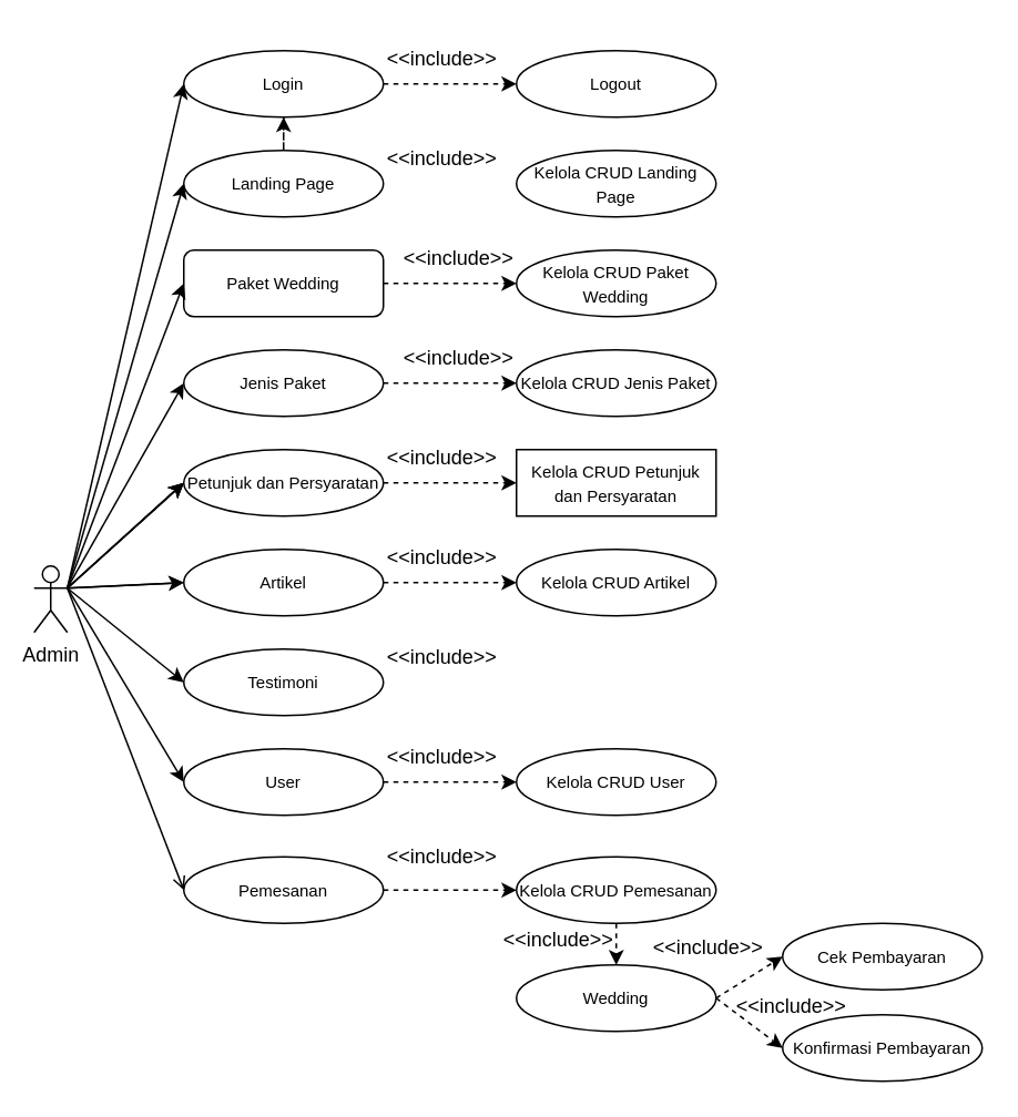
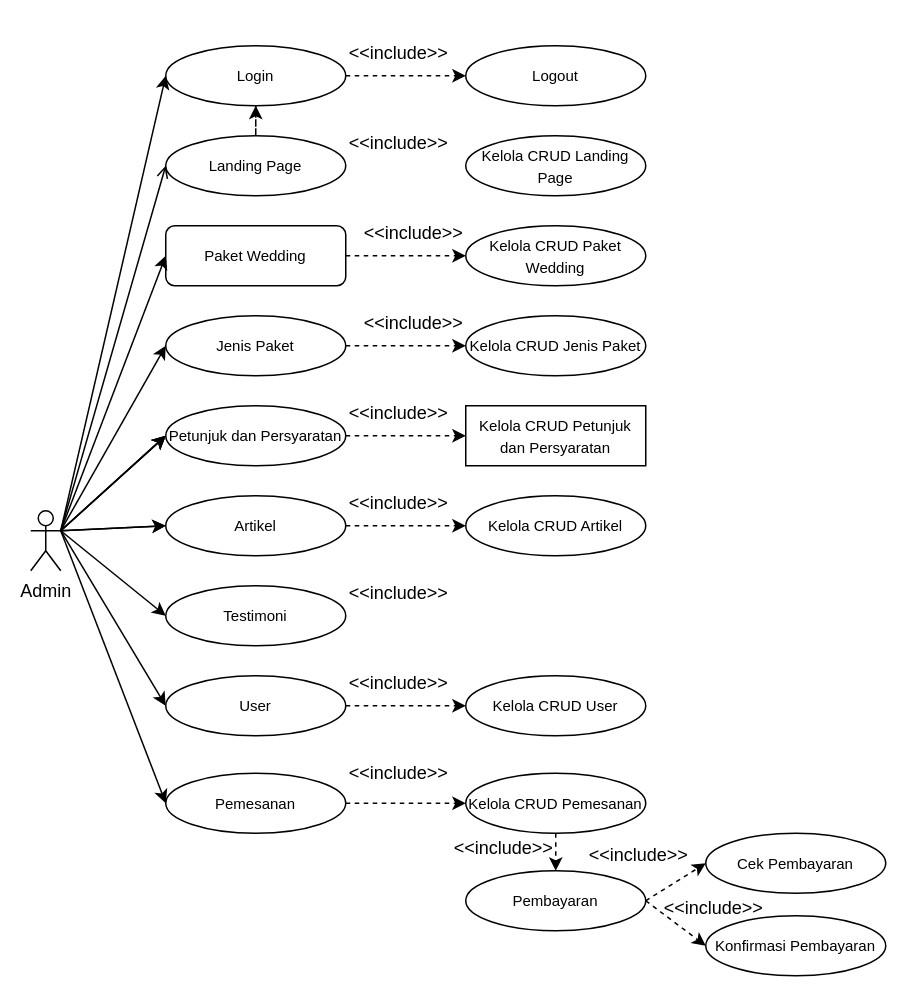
  <mxCell id="0" />
  <mxCell id="1" parent="0" />
  <mxCell id="2" value="Admin" style="shape=umlActor;verticalLabelPosition=bottom;verticalAlign=top;html=1;" parent="1" vertex="1"><mxGeometry x="20" y="340" width="20" height="40" as="geometry" /></mxCell>
  <mxCell id="3" value="" style="edgeStyle=orthogonalEdgeStyle;rounded=0;orthogonalLoop=1;jettySize=auto;html=1;dashed=1;" edge="1" parent="1" source="4" target="32"><mxGeometry relative="1" as="geometry" /></mxCell>
  <mxCell id="4" value="&lt;font style=&quot;font-size: 10px;&quot;&gt;Landing Page&lt;/font&gt;" style="ellipse;whiteSpace=wrap;html=1;" parent="1" vertex="1"><mxGeometry x="110" y="90" width="120" height="40" as="geometry" /></mxCell>
  <mxCell id="5" value="" style="edgeStyle=orthogonalEdgeStyle;rounded=0;orthogonalLoop=1;jettySize=auto;html=1;dashed=1;" edge="1" parent="1" source="6" target="36"><mxGeometry relative="1" as="geometry" /></mxCell>
  <mxCell id="6" value="&lt;font style=&quot;font-size: 10px;&quot;&gt;Paket Wedding&lt;/font&gt;" style="whiteSpace=wrap;html=1;rounded=1;" parent="1" vertex="1"><mxGeometry x="110" y="150" width="120" height="40" as="geometry" /></mxCell>
  <mxCell id="7" value="" style="edgeStyle=orthogonalEdgeStyle;rounded=0;orthogonalLoop=1;jettySize=auto;html=1;dashed=1;" edge="1" parent="1" source="8" target="37"><mxGeometry relative="1" as="geometry" /></mxCell>
  <mxCell id="8" value="&lt;font style=&quot;font-size: 10px;&quot;&gt;Jenis Paket&lt;/font&gt;" style="ellipse;whiteSpace=wrap;html=1;" parent="1" vertex="1"><mxGeometry x="110" y="210" width="120" height="40" as="geometry" /></mxCell>
  <mxCell id="9" value="" style="edgeStyle=orthogonalEdgeStyle;rounded=0;orthogonalLoop=1;jettySize=auto;html=1;dashed=1;" edge="1" parent="1" source="10" target="40"><mxGeometry relative="1" as="geometry" /></mxCell>
  <mxCell id="10" value="&lt;font style=&quot;font-size: 10px;&quot;&gt;User&lt;/font&gt;" style="ellipse;whiteSpace=wrap;html=1;" parent="1" vertex="1"><mxGeometry x="110" y="450" width="120" height="40" as="geometry" /></mxCell>
  <mxCell id="11" value="" style="edgeStyle=orthogonalEdgeStyle;rounded=0;orthogonalLoop=1;jettySize=auto;html=1;dashed=1;" edge="1" parent="1" source="12" target="38"><mxGeometry relative="1" as="geometry" /></mxCell>
  <mxCell id="12" value="&lt;font style=&quot;font-size: 10px;&quot;&gt;Petunjuk dan Persyaratan&lt;/font&gt;" style="ellipse;whiteSpace=wrap;html=1;" parent="1" vertex="1"><mxGeometry x="110" y="270" width="120" height="40" as="geometry" /></mxCell>
  <mxCell id="13" value="&lt;font style=&quot;font-size: 10px;&quot;&gt;Testimoni&lt;/font&gt;" style="ellipse;whiteSpace=wrap;html=1;" parent="1" vertex="1"><mxGeometry x="110" y="390" width="120" height="40" as="geometry" /></mxCell>
  <mxCell id="14" value="" style="edgeStyle=orthogonalEdgeStyle;rounded=0;orthogonalLoop=1;jettySize=auto;html=1;dashed=1;" edge="1" parent="1" source="15" target="39"><mxGeometry relative="1" as="geometry" /></mxCell>
  <mxCell id="15" value="&lt;font style=&quot;font-size: 10px;&quot;&gt;Artikel&lt;/font&gt;" style="ellipse;whiteSpace=wrap;html=1;" parent="1" vertex="1"><mxGeometry x="110" y="330" width="120" height="40" as="geometry" /></mxCell>
- <mxCell id="16" value="&lt;font style=&quot;font-size: 10px;&quot;&gt;Wedding&lt;/font&gt;" style="ellipse;whiteSpace=wrap;html=1;" parent="1" vertex="1"><mxGeometry x="310" y="580" width="120" height="40" as="geometry" /></mxCell>
+ <mxCell id="16" value="&lt;font style=&quot;font-size: 10px;&quot;&gt;Pembayaran&lt;/font&gt;" style="ellipse;whiteSpace=wrap;html=1;" parent="1" vertex="1"><mxGeometry x="310" y="580" width="120" height="40" as="geometry" /></mxCell>
  <mxCell id="17" value="" style="endArrow=classic;html=1;rounded=0;entryX=0;entryY=0.5;entryDx=0;entryDy=0;exitX=1;exitY=0.333;exitDx=0;exitDy=0;exitPerimeter=0;" parent="1" source="2" target="10" edge="1"><mxGeometry width="50" height="50" relative="1" as="geometry"><mxPoint x="20" y="530" as="sourcePoint" /><mxPoint x="70" y="480" as="targetPoint" /></mxGeometry></mxCell>
  <mxCell id="18" value="" style="endArrow=classic;html=1;rounded=0;exitX=0.5;exitY=1;exitDx=0;exitDy=0;dashed=1;" parent="1" source="41" edge="1"><mxGeometry width="50" height="50" relative="1" as="geometry"><mxPoint x="30" y="533" as="sourcePoint" /><mxPoint x="370" y="580" as="targetPoint" /></mxGeometry></mxCell>
  <mxCell id="19" value="" style="endArrow=classic;html=1;rounded=0;entryX=0;entryY=0.5;entryDx=0;entryDy=0;exitX=1;exitY=0.333;exitDx=0;exitDy=0;exitPerimeter=0;" parent="1" source="2" target="13" edge="1"><mxGeometry width="50" height="50" relative="1" as="geometry"><mxPoint x="30" y="533" as="sourcePoint" /><mxPoint x="120" y="540" as="targetPoint" /></mxGeometry></mxCell>
- <mxCell id="20" value="" style="endArrow=classic;html=1;rounded=0;entryX=0;entryY=0.5;entryDx=0;entryDy=0;exitX=1;exitY=0.333;exitDx=0;exitDy=0;exitPerimeter=0;" parent="1" source="2" target="4" edge="1"><mxGeometry width="50" height="50" relative="1" as="geometry"><mxPoint x="10" y="500" as="sourcePoint" /><mxPoint x="120" y="120" as="targetPoint" /></mxGeometry></mxCell>
+ <mxCell id="20" value="" style="endArrow=open;html=1;rounded=0;entryX=0;entryY=0.5;entryDx=0;entryDy=0;exitX=1;exitY=0.333;exitDx=0;exitDy=0;exitPerimeter=0;" parent="1" source="2" target="4" edge="1"><mxGeometry width="50" height="50" relative="1" as="geometry"><mxPoint x="10" y="500" as="sourcePoint" /><mxPoint x="120" y="120" as="targetPoint" /></mxGeometry></mxCell>
  <mxCell id="21" value="" style="endArrow=classic;html=1;rounded=0;entryX=0;entryY=0.5;entryDx=0;entryDy=0;exitX=1;exitY=0.333;exitDx=0;exitDy=0;exitPerimeter=0;" parent="1" source="2" target="6" edge="1"><mxGeometry width="50" height="50" relative="1" as="geometry"><mxPoint x="30" y="253" as="sourcePoint" /><mxPoint x="120" y="180" as="targetPoint" /></mxGeometry></mxCell>
  <mxCell id="22" value="" style="endArrow=classic;html=1;rounded=0;entryX=0;entryY=0.5;entryDx=0;entryDy=0;exitX=1;exitY=0.333;exitDx=0;exitDy=0;exitPerimeter=0;" parent="1" source="2" target="8" edge="1"><mxGeometry width="50" height="50" relative="1" as="geometry"><mxPoint x="10" y="500" as="sourcePoint" /><mxPoint x="120" y="240" as="targetPoint" /></mxGeometry></mxCell>
  <mxCell id="23" value="" style="endArrow=classic;html=1;rounded=0;entryX=0;entryY=0.5;entryDx=0;entryDy=0;exitX=1;exitY=0.333;exitDx=0;exitDy=0;exitPerimeter=0;" parent="1" source="2" target="12" edge="1"><mxGeometry width="50" height="50" relative="1" as="geometry"><mxPoint x="10" y="500" as="sourcePoint" /><mxPoint x="120" y="300" as="targetPoint" /></mxGeometry></mxCell>
  <mxCell id="24" value="" style="endArrow=classic;html=1;rounded=0;entryX=0;entryY=0.5;entryDx=0;entryDy=0;exitX=1;exitY=0.333;exitDx=0;exitDy=0;exitPerimeter=0;" parent="1" source="2" target="15" edge="1"><mxGeometry width="50" height="50" relative="1" as="geometry"><mxPoint x="10" y="500" as="sourcePoint" /><mxPoint x="120" y="360" as="targetPoint" /></mxGeometry></mxCell>
  <mxCell id="25" value="" style="endArrow=classic;html=1;rounded=0;entryX=0;entryY=0.5;entryDx=0;entryDy=0;exitX=1;exitY=0.333;exitDx=0;exitDy=0;exitPerimeter=0;" parent="1" source="2" edge="1"><mxGeometry width="50" height="50" relative="1" as="geometry"><mxPoint x="10" y="500" as="sourcePoint" /><mxPoint x="110" y="350" as="targetPoint" /></mxGeometry></mxCell>
  <mxCell id="26" value="" style="endArrow=classic;html=1;rounded=0;entryX=0;entryY=0.5;entryDx=0;entryDy=0;exitX=1;exitY=0.333;exitDx=0;exitDy=0;exitPerimeter=0;" parent="1" source="2" edge="1"><mxGeometry width="50" height="50" relative="1" as="geometry"><mxPoint x="10" y="500" as="sourcePoint" /><mxPoint x="110" y="290" as="targetPoint" /></mxGeometry></mxCell>
  <mxCell id="27" value="" style="endArrow=classic;html=1;rounded=0;entryX=0;entryY=0.5;entryDx=0;entryDy=0;exitX=1;exitY=0.333;exitDx=0;exitDy=0;exitPerimeter=0;" parent="1" source="2" edge="1"><mxGeometry width="50" height="50" relative="1" as="geometry"><mxPoint x="10" y="500" as="sourcePoint" /><mxPoint x="110" y="290" as="targetPoint" /></mxGeometry></mxCell>
  <mxCell id="28" value="" style="edgeStyle=orthogonalEdgeStyle;rounded=0;orthogonalLoop=1;jettySize=auto;html=1;dashed=1;" edge="1" parent="1" source="29" target="41"><mxGeometry relative="1" as="geometry" /></mxCell>
  <mxCell id="29" value="&lt;font style=&quot;font-size: 10px;&quot;&gt;Pemesanan&lt;/font&gt;" style="ellipse;whiteSpace=wrap;html=1;" parent="1" vertex="1"><mxGeometry x="110" y="515" width="120" height="40" as="geometry" /></mxCell>
- <mxCell id="30" value="" style="endArrow=open;html=1;rounded=0;entryX=0;entryY=0.5;entryDx=0;entryDy=0;exitX=1;exitY=0.333;exitDx=0;exitDy=0;exitPerimeter=0;" edge="1" parent="1" source="2" target="29"><mxGeometry width="50" height="50" relative="1" as="geometry"><mxPoint x="50" y="363" as="sourcePoint" /><mxPoint x="120" y="480" as="targetPoint" /></mxGeometry></mxCell>
+ <mxCell id="30" value="" style="endArrow=classic;html=1;rounded=0;entryX=0;entryY=0.5;entryDx=0;entryDy=0;exitX=1;exitY=0.333;exitDx=0;exitDy=0;exitPerimeter=0;" edge="1" parent="1" source="2" target="29"><mxGeometry width="50" height="50" relative="1" as="geometry"><mxPoint x="50" y="363" as="sourcePoint" /><mxPoint x="120" y="480" as="targetPoint" /></mxGeometry></mxCell>
  <mxCell id="31" value="" style="edgeStyle=orthogonalEdgeStyle;rounded=0;orthogonalLoop=1;jettySize=auto;html=1;dashed=1;" edge="1" parent="1" source="32" target="34"><mxGeometry relative="1" as="geometry" /></mxCell>
  <mxCell id="32" value="&lt;font style=&quot;font-size: 10px;&quot;&gt;Login&lt;/font&gt;" style="ellipse;whiteSpace=wrap;html=1;" vertex="1" parent="1"><mxGeometry x="110" y="30" width="120" height="40" as="geometry" /></mxCell>
  <mxCell id="33" value="" style="endArrow=classic;html=1;rounded=0;entryX=0;entryY=0.5;entryDx=0;entryDy=0;exitX=1;exitY=0.333;exitDx=0;exitDy=0;exitPerimeter=0;" edge="1" parent="1" source="2" target="32"><mxGeometry width="50" height="50" relative="1" as="geometry"><mxPoint x="50" y="363" as="sourcePoint" /><mxPoint x="120" y="120" as="targetPoint" /></mxGeometry></mxCell>
  <mxCell id="34" value="&lt;font style=&quot;font-size: 10px;&quot;&gt;Logout&lt;/font&gt;" style="ellipse;whiteSpace=wrap;html=1;" vertex="1" parent="1"><mxGeometry x="310" y="30" width="120" height="40" as="geometry" /></mxCell>
  <mxCell id="35" value="&lt;font style=&quot;font-size: 10px;&quot;&gt;Kelola CRUD Landing Page&lt;/font&gt;" style="ellipse;whiteSpace=wrap;html=1;" vertex="1" parent="1"><mxGeometry x="310" y="90" width="120" height="40" as="geometry" /></mxCell>
  <mxCell id="36" value="&lt;font style=&quot;font-size: 10px;&quot;&gt;Kelola CRUD Paket Wedding&lt;/font&gt;" style="ellipse;whiteSpace=wrap;html=1;" vertex="1" parent="1"><mxGeometry x="310" y="150" width="120" height="40" as="geometry" /></mxCell>
  <mxCell id="37" value="&lt;font style=&quot;font-size: 10px;&quot;&gt;Kelola CRUD Jenis Paket&lt;/font&gt;" style="ellipse;whiteSpace=wrap;html=1;" vertex="1" parent="1"><mxGeometry x="310" y="210" width="120" height="40" as="geometry" /></mxCell>
  <mxCell id="38" value="&lt;font style=&quot;font-size: 10px;&quot;&gt;Kelola CRUD Petunjuk dan Persyaratan&lt;/font&gt;" style="whiteSpace=wrap;html=1;rounded=0;" vertex="1" parent="1"><mxGeometry x="310" y="270" width="120" height="40" as="geometry" /></mxCell>
  <mxCell id="39" value="&lt;font style=&quot;font-size: 10px;&quot;&gt;Kelola CRUD Artikel&lt;/font&gt;" style="ellipse;whiteSpace=wrap;html=1;" vertex="1" parent="1"><mxGeometry x="310" y="330" width="120" height="40" as="geometry" /></mxCell>
  <mxCell id="40" value="&lt;font style=&quot;font-size: 10px;&quot;&gt;Kelola CRUD User&lt;/font&gt;" style="ellipse;whiteSpace=wrap;html=1;" vertex="1" parent="1"><mxGeometry x="310" y="450" width="120" height="40" as="geometry" /></mxCell>
  <mxCell id="41" value="&lt;font style=&quot;font-size: 10px;&quot;&gt;Kelola CRUD Pemesanan&lt;/font&gt;" style="ellipse;whiteSpace=wrap;html=1;" vertex="1" parent="1"><mxGeometry x="310" y="515" width="120" height="40" as="geometry" /></mxCell>
  <mxCell id="42" value="&lt;font style=&quot;font-size: 10px;&quot;&gt;Cek Pembayaran&lt;/font&gt;" style="ellipse;whiteSpace=wrap;html=1;" vertex="1" parent="1"><mxGeometry x="470" y="555" width="120" height="40" as="geometry" /></mxCell>
  <mxCell id="43" value="&lt;font style=&quot;font-size: 10px;&quot;&gt;Konfirmasi Pembayaran&lt;/font&gt;" style="ellipse;whiteSpace=wrap;html=1;" vertex="1" parent="1"><mxGeometry x="470" y="610" width="120" height="40" as="geometry" /></mxCell>
  <mxCell id="44" value="" style="endArrow=classic;html=1;rounded=0;entryX=0;entryY=0.5;entryDx=0;entryDy=0;dashed=1;exitX=1;exitY=0.5;exitDx=0;exitDy=0;" edge="1" parent="1" source="16" target="42"><mxGeometry width="50" height="50" relative="1" as="geometry"><mxPoint x="230" y="600" as="sourcePoint" /><mxPoint x="280" y="550" as="targetPoint" /></mxGeometry></mxCell>
  <mxCell id="45" value="" style="endArrow=classic;html=1;rounded=0;entryX=0;entryY=0.5;entryDx=0;entryDy=0;exitX=1;exitY=0.5;exitDx=0;exitDy=0;dashed=1;" edge="1" parent="1" source="16" target="43"><mxGeometry width="50" height="50" relative="1" as="geometry"><mxPoint x="240" y="610" as="sourcePoint" /><mxPoint x="450" y="565" as="targetPoint" /></mxGeometry></mxCell>
  <mxCell id="46" value="&amp;lt;&amp;lt;include&amp;gt;&amp;gt;" style="text;html=1;align=center;verticalAlign=middle;resizable=0;points=[];autosize=1;strokeColor=none;fillColor=none;" vertex="1" parent="1"><mxGeometry x="430" y="590" width="90" height="30" as="geometry" /></mxCell>
  <mxCell id="47" value="&amp;lt;&amp;lt;include&amp;gt;&amp;gt;" style="text;html=1;align=center;verticalAlign=middle;resizable=0;points=[];autosize=1;strokeColor=none;fillColor=none;" vertex="1" parent="1"><mxGeometry x="380" y="555" width="90" height="30" as="geometry" /></mxCell>
  <mxCell id="48" value="&amp;lt;&amp;lt;include&amp;gt;&amp;gt;" style="text;html=1;align=center;verticalAlign=middle;resizable=0;points=[];autosize=1;strokeColor=none;fillColor=none;" vertex="1" parent="1"><mxGeometry x="290" y="550" width="90" height="30" as="geometry" /></mxCell>
  <mxCell id="49" value="&amp;lt;&amp;lt;include&amp;gt;&amp;gt;" style="text;html=1;align=center;verticalAlign=middle;resizable=0;points=[];autosize=1;strokeColor=none;fillColor=none;" vertex="1" parent="1"><mxGeometry x="220" y="500" width="90" height="30" as="geometry" /></mxCell>
  <mxCell id="50" value="&amp;lt;&amp;lt;include&amp;gt;&amp;gt;" style="text;html=1;align=center;verticalAlign=middle;resizable=0;points=[];autosize=1;strokeColor=none;fillColor=none;" vertex="1" parent="1"><mxGeometry x="220" y="440" width="90" height="30" as="geometry" /></mxCell>
  <mxCell id="51" value="&amp;lt;&amp;lt;include&amp;gt;&amp;gt;" style="text;html=1;align=center;verticalAlign=middle;resizable=0;points=[];autosize=1;strokeColor=none;fillColor=none;" vertex="1" parent="1"><mxGeometry x="220" y="380" width="90" height="30" as="geometry" /></mxCell>
  <mxCell id="52" value="&amp;lt;&amp;lt;include&amp;gt;&amp;gt;" style="text;html=1;align=center;verticalAlign=middle;resizable=0;points=[];autosize=1;strokeColor=none;fillColor=none;" vertex="1" parent="1"><mxGeometry x="220" y="320" width="90" height="30" as="geometry" /></mxCell>
  <mxCell id="53" value="&amp;lt;&amp;lt;include&amp;gt;&amp;gt;" style="text;html=1;align=center;verticalAlign=middle;resizable=0;points=[];autosize=1;strokeColor=none;fillColor=none;" vertex="1" parent="1"><mxGeometry x="220" y="260" width="90" height="30" as="geometry" /></mxCell>
  <mxCell id="54" value="&amp;lt;&amp;lt;include&amp;gt;&amp;gt;" style="text;html=1;align=center;verticalAlign=middle;resizable=0;points=[];autosize=1;strokeColor=none;fillColor=none;" vertex="1" parent="1"><mxGeometry x="230" y="200" width="90" height="30" as="geometry" /></mxCell>
  <mxCell id="55" value="&amp;lt;&amp;lt;include&amp;gt;&amp;gt;" style="text;html=1;align=center;verticalAlign=middle;resizable=0;points=[];autosize=1;strokeColor=none;fillColor=none;" vertex="1" parent="1"><mxGeometry x="230" y="140" width="90" height="30" as="geometry" /></mxCell>
  <mxCell id="56" value="&amp;lt;&amp;lt;include&amp;gt;&amp;gt;" style="text;html=1;align=center;verticalAlign=middle;resizable=0;points=[];autosize=1;strokeColor=none;fillColor=none;" vertex="1" parent="1"><mxGeometry x="220" y="80" width="90" height="30" as="geometry" /></mxCell>
  <mxCell id="57" value="&amp;lt;&amp;lt;include&amp;gt;&amp;gt;" style="text;html=1;align=center;verticalAlign=middle;resizable=0;points=[];autosize=1;strokeColor=none;fillColor=none;" vertex="1" parent="1"><mxGeometry x="220" y="20" width="90" height="30" as="geometry" /></mxCell>
